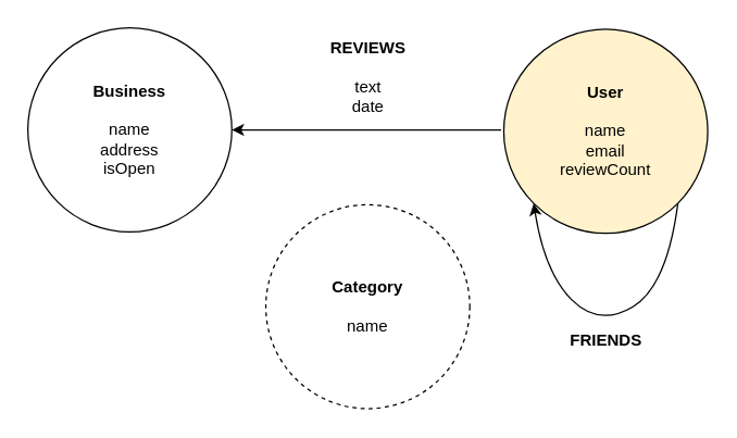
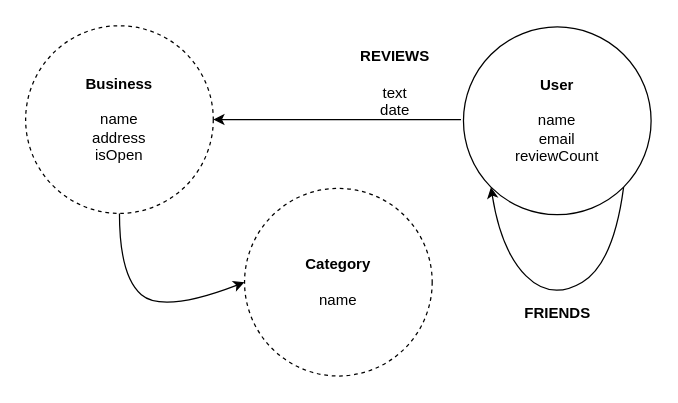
  <mxCell id="0" />
  <mxCell id="1" parent="0" />
- <mxCell id="2" value="&lt;b&gt;Business&lt;br&gt;&lt;/b&gt;&lt;br&gt;name&lt;br&gt;address&lt;br&gt;isOpen" style="ellipse;whiteSpace=wrap;html=1;aspect=fixed;" vertex="1" parent="1"><mxGeometry x="20" y="20" width="150" height="150" as="geometry" /></mxCell>
+ <mxCell id="2" value="&lt;b&gt;Business&lt;br&gt;&lt;/b&gt;&lt;br&gt;name&lt;br&gt;address&lt;br&gt;isOpen" style="ellipse;whiteSpace=wrap;html=1;aspect=fixed;dashed=1;" vertex="1" parent="1"><mxGeometry x="20" y="20" width="150" height="150" as="geometry" /></mxCell>
  <mxCell id="3" value="&lt;span style=&quot;font-family: &amp;#34;helvetica&amp;#34; , &amp;#34;arial&amp;#34; , sans-serif ; font-size: 0px&quot;&gt;%3CmxGraphModel%3E%3Croot%3E%3CmxCell%20id%3D%220%22%2F%3E%3CmxCell%20id%3D%221%22%20parent%3D%220%22%2F%3E%3CmxCell%20id%3D%222%22%20value%3D%22%26lt%3Bb%26gt%3BBusiness%26lt%3Bbr%26gt%3B%26lt%3B%2Fb%26gt%3B%26lt%3Bbr%26gt%3Bname%26lt%3Bbr%26gt%3Baddress%26lt%3Bbr%26gt%3BisOpen%22%20style%3D%22ellipse%3BwhiteSpace%3Dwrap%3Bhtml%3D1%3Baspect%3Dfixed%3B%22%20vertex%3D%221%22%20parent%3D%221%22%3E%3CmxGeometry%20x%3D%22100%22%20y%3D%2240%22%20width%3D%22150%22%20height%3D%22150%22%20as%3D%22geometry%22%2F%3E%3C%2FmxCell%3E%3C%2Froot%3E%3C%2FmxGraphModel%3E&lt;/span&gt;" style="text;html=1;resizable=0;points=[];autosize=1;align=left;verticalAlign=top;spacingTop=-4;" vertex="1" parent="1"><mxGeometry x="236" y="86" width="20" height="20" as="geometry" /></mxCell>
- <mxCell id="4" value="&lt;b&gt;User&lt;br&gt;&lt;/b&gt;&lt;br&gt;name&lt;br&gt;email&lt;br&gt;reviewCount" style="ellipse;whiteSpace=wrap;html=1;aspect=fixed;fillColor=#fff2cc;" vertex="1" parent="1"><mxGeometry x="370" y="21" width="150" height="150" as="geometry" /></mxCell>
+ <mxCell id="4" value="&lt;b&gt;User&lt;br&gt;&lt;/b&gt;&lt;br&gt;name&lt;br&gt;email&lt;br&gt;reviewCount" style="ellipse;whiteSpace=wrap;html=1;aspect=fixed;" vertex="1" parent="1"><mxGeometry x="370" y="21" width="150" height="150" as="geometry" /></mxCell>
  <mxCell id="5" value="&lt;b&gt;Category&lt;br&gt;&lt;/b&gt;&lt;br&gt;name" style="ellipse;whiteSpace=wrap;html=1;aspect=fixed;dashed=1;" vertex="1" parent="1"><mxGeometry x="195" y="150" width="150" height="150" as="geometry" /></mxCell>
  <mxCell id="6" value="" style="endArrow=classic;html=1;entryX=1;entryY=0.5;entryDx=0;entryDy=0;" edge="1" parent="1" target="2"><mxGeometry width="50" height="50" relative="1" as="geometry"><mxPoint x="368" y="95" as="sourcePoint" /><mxPoint x="70" y="320" as="targetPoint" /></mxGeometry></mxCell>
  <mxCell id="7" value="" style="curved=1;endArrow=classic;html=1;exitX=1;exitY=1;exitDx=0;exitDy=0;entryX=0;entryY=1;entryDx=0;entryDy=0;" edge="1" parent="1" source="4" target="4"><mxGeometry width="50" height="50" relative="1" as="geometry"><mxPoint x="10" y="450" as="sourcePoint" /><mxPoint x="60" y="400" as="targetPoint" /><Array as="points"><mxPoint x="490" y="210" /><mxPoint x="440" y="240" /><mxPoint x="400" y="200" /></Array></mxGeometry></mxCell>
- <mxCell id="9" value="&lt;b&gt;REVIEWS&lt;/b&gt;&lt;br&gt;&lt;br&gt;text&lt;br&gt;date" style="text;html=1;strokeColor=none;fillColor=none;align=center;verticalAlign=middle;whiteSpace=wrap;rounded=0;direction=south;" vertex="1" parent="1"><mxGeometry x="227.5" y="26" width="85" height="60" as="geometry" /></mxCell>
+ <mxCell id="8" value="" style="curved=1;endArrow=classic;html=1;exitX=0.5;exitY=1;exitDx=0;exitDy=0;entryX=0;entryY=0.5;entryDx=0;entryDy=0;" edge="1" parent="1" source="2" target="5"><mxGeometry width="50" height="50" relative="1" as="geometry"><mxPoint x="20" y="370" as="sourcePoint" /><mxPoint x="70" y="320" as="targetPoint" /><Array as="points"><mxPoint x="95" y="220" /><mxPoint x="130" y="250" /></Array></mxGeometry></mxCell>
+ <mxCell id="9" value="&lt;b&gt;REVIEWS&lt;/b&gt;&lt;br&gt;&lt;br&gt;text&lt;br&gt;date" style="text;html=1;strokeColor=none;fillColor=none;align=center;verticalAlign=middle;whiteSpace=wrap;rounded=0;direction=south;" vertex="1" parent="1"><mxGeometry x="272.5" y="36" width="85" height="60" as="geometry" /></mxCell>
  <mxCell id="10" value="&lt;b&gt;FRIENDS&lt;/b&gt;" style="text;html=1;strokeColor=none;fillColor=none;align=center;verticalAlign=middle;whiteSpace=wrap;rounded=0;direction=south;" vertex="1" parent="1"><mxGeometry x="402.5" y="240" width="85" height="20" as="geometry" /></mxCell>
